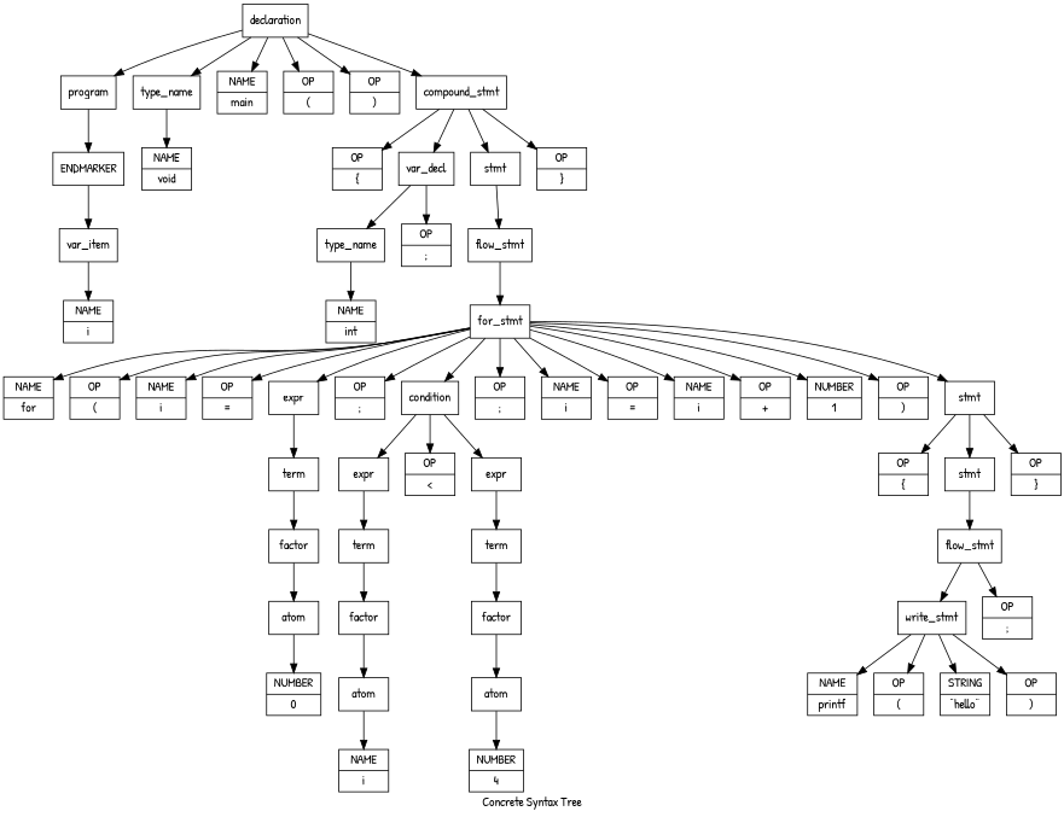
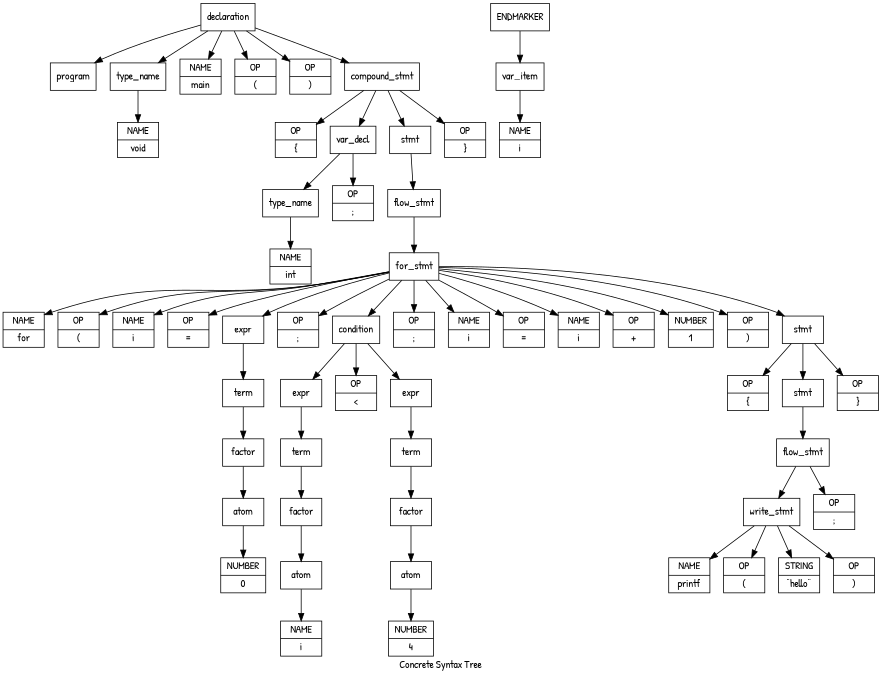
  digraph {
    fontname="Patrick Hand"
    label="Concrete Syntax Tree"
    node [fontname="Patrick Hand" shape=record]
    edge [fontname="Patrick Hand"]
    n1 [label="{program}"]
    n2 [label="{ENDMARKER}"]
    n3 [label="{declaration}"]
    n4 [label="{type_name}"]
    n5 [label="{NAME|main}"]
    n6 [label="{OP|(}"]
    n7 [label="{OP|)}"]
    n8 [label="{compound_stmt}"]
    n9 [label="{var_item}"]
    n10 [label="{NAME|void}"]
    n11 [label="{OP|\{}"]
    n12 [label="{var_decl}"]
    n13 [label="{stmt}"]
    n14 [label="{OP|\}}"]
    n15 [label="{type_name}"]
    n16 [label="{OP|;}"]
    n17 [label="{flow_stmt}"]
    n18 [label="{NAME|int}"]
    n19 [label="{NAME|i}"]
    n20 [label="{for_stmt}"]
    n21 [label="{NAME|for}"]
    n22 [label="{OP|(}"]
    n23 [label="{NAME|i}"]
    n24 [label="{OP|=}"]
    n25 [label="{expr}"]
    n26 [label="{OP|;}"]
    n27 [label="{condition}"]
    n28 [label="{OP|;}"]
    n29 [label="{NAME|i}"]
    n30 [label="{OP|=}"]
    n31 [label="{NAME|i}"]
    n32 [label="{OP|+}"]
    n33 [label="{NUMBER|1}"]
    n34 [label="{OP|)}"]
    n35 [label="{stmt}"]
    n36 [label="{term}"]
    n37 [label="{expr}"]
    n38 [label="{OP|\<}"]
    n39 [label="{expr}"]
    n40 [label="{OP|\{}"]
    n41 [label="{stmt}"]
    n42 [label="{OP|\}}"]
    n43 [label="{factor}"]
    n44 [label="{term}"]
    n45 [label="{term}"]
    n46 [label="{flow_stmt}"]
    n47 [label="{write_stmt}"]
    n48 [label="{OP|;}"]
    n49 [label="{NAME|printf}"]
    n50 [label="{OP|(}"]
    n51 [label="{STRING|\"hello\"}"]
    n52 [label="{OP|)}"]
    n53 [label="{factor}"]
    n54 [label="{factor}"]
    n55 [label="{atom}"]
    n56 [label="{NUMBER|4}"]
    n57 [label="{atom}"]
    n58 [label="{NAME|i}"]
    n59 [label="{atom}"]
    n60 [label="{NUMBER|0}"]
-   n1 -> n2
    n2 -> n9
    n3 -> n1
    n3 -> n4
    n3 -> n5
    n3 -> n6
    n3 -> n7
    n3 -> n8
    n4 -> n10
    n8 -> n11
    n8 -> n12
    n8 -> n13
    n8 -> n14
    n9 -> n19
    n12 -> n15
    n12 -> n16
    n13 -> n17
    n15 -> n18
    n17 -> n20
    n20 -> n21
    n20 -> n22
    n20 -> n23
    n20 -> n24
    n20 -> n25
    n20 -> n26
    n20 -> n27
    n20 -> n28
    n20 -> n29
    n20 -> n30
    n20 -> n31
    n20 -> n32
    n20 -> n33
    n20 -> n34
    n20 -> n35
    n25 -> n36
    n27 -> n37
    n27 -> n38
    n27 -> n39
    n35 -> n40
    n35 -> n41
    n35 -> n42
    n36 -> n43
    n37 -> n44
    n39 -> n45
    n41 -> n46
    n43 -> n59
    n44 -> n53
    n45 -> n54
    n46 -> n47
    n46 -> n48
    n47 -> n49
    n47 -> n50
    n47 -> n51
    n47 -> n52
    n53 -> n57
    n54 -> n55
    n55 -> n56
    n57 -> n58
    n59 -> n60
  }
